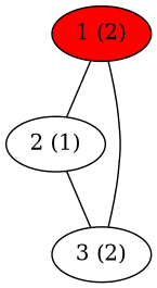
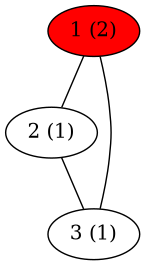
  graph {
    n1 [fillcolor=red label="1 (2)" style=filled]
    n2 [label="2 (1)"]
-   n3 [label="3 (2)"]
+   n3 [label="3 (1)"]
    n1 -- n2
    n1 -- n3
    n2 -- n3
  }
